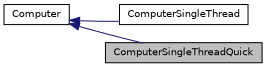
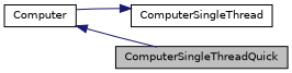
  digraph {
    rankdir=LR
    node [color=black fillcolor=white fontname=Helvetica fontsize=10 shape=record style=filled]
    edge [color=midnightblue dir=back fontname=Helvetica fontsize=10 labelfontname=Helvetica labelfontsize=10 style=solid]
    n1 [fillcolor=grey75 fontcolor=black height=0.2 label=ComputerSingleThreadQuick width=0.4]
    n2 [height=0.2 label=ComputerSingleThread width=0.4]
    n3 [height=0.2 label=Computer width=0.4]
    n3 -> n1
-   n3 -> n2
+   n2 -> n3
  }
